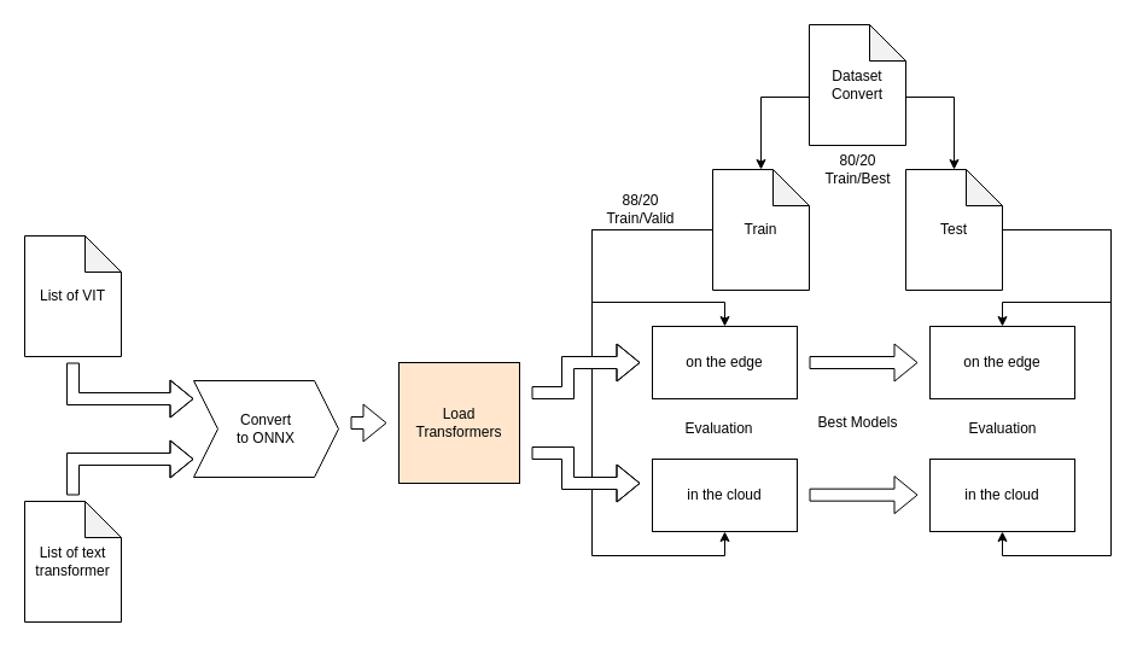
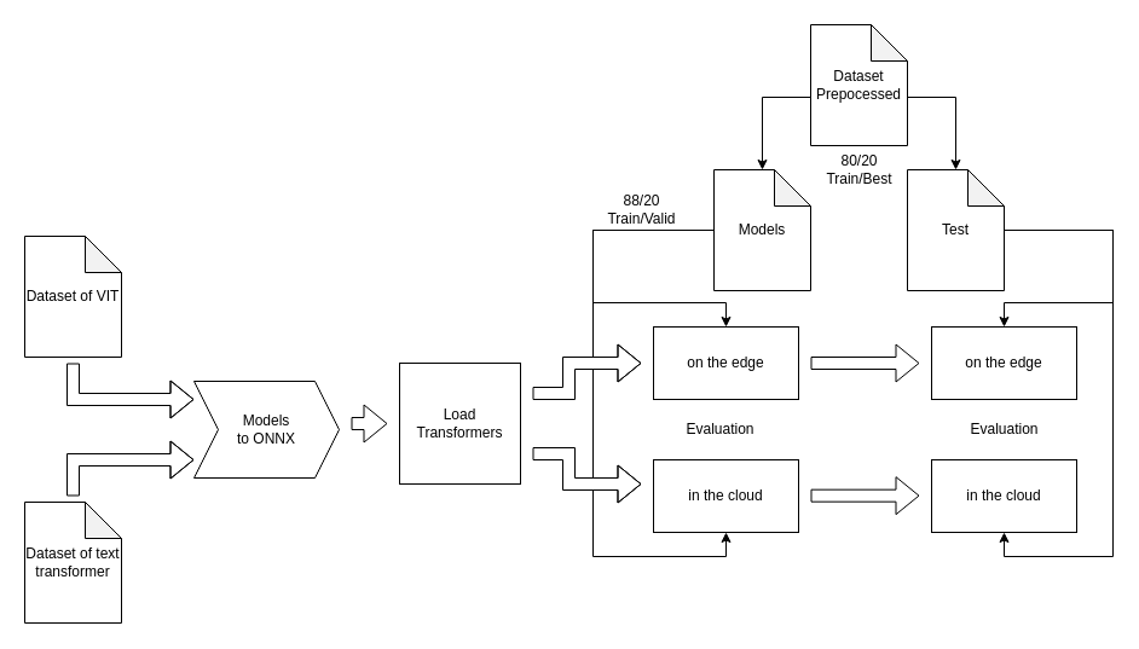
  <mxCell id="0" />
  <mxCell id="1" parent="0" />
  <mxCell id="2" value="" style="shape=flexArrow;endArrow=classic;html=1;rounded=0;" parent="1" edge="1"><mxGeometry width="50" height="50" relative="1" as="geometry"><mxPoint x="60" y="300" as="sourcePoint" /><mxPoint x="160" y="330" as="targetPoint" /><Array as="points"><mxPoint x="60" y="330" /></Array></mxGeometry></mxCell>
- <mxCell id="3" value="List of VIT" style="shape=note;whiteSpace=wrap;html=1;backgroundOutline=1;darkOpacity=0.05;" parent="1" vertex="1"><mxGeometry x="20" y="195" width="80" height="100" as="geometry" /></mxCell>
- <mxCell id="4" value="List of text transformer" style="shape=note;whiteSpace=wrap;html=1;backgroundOutline=1;darkOpacity=0.05;" parent="1" vertex="1"><mxGeometry x="20" y="415" width="80" height="100" as="geometry" /></mxCell>
+ <mxCell id="3" value="Dataset of VIT" style="shape=note;whiteSpace=wrap;html=1;backgroundOutline=1;darkOpacity=0.05;" parent="1" vertex="1"><mxGeometry x="20" y="195" width="80" height="100" as="geometry" /></mxCell>
+ <mxCell id="4" value="Dataset of text transformer" style="shape=note;whiteSpace=wrap;html=1;backgroundOutline=1;darkOpacity=0.05;" parent="1" vertex="1"><mxGeometry x="20" y="415" width="80" height="100" as="geometry" /></mxCell>
  <mxCell id="5" value="" style="shape=flexArrow;endArrow=classic;html=1;rounded=0;" parent="1" edge="1"><mxGeometry width="50" height="50" relative="1" as="geometry"><mxPoint x="60" y="410" as="sourcePoint" /><mxPoint x="160" y="380" as="targetPoint" /><Array as="points"><mxPoint x="60" y="380" /></Array></mxGeometry></mxCell>
- <mxCell id="6" value="Load Transformers" style="whiteSpace=wrap;html=1;aspect=fixed;fillColor=#ffe6cc;" parent="1" vertex="1"><mxGeometry x="330" y="300" width="100" height="100" as="geometry" /></mxCell>
- <mxCell id="7" value="Dataset&lt;br&gt;Convert" style="shape=note;whiteSpace=wrap;html=1;backgroundOutline=1;darkOpacity=0.05;" parent="1" vertex="1"><mxGeometry x="670" width="80" height="100" as="geometry" y="20" /></mxCell>
+ <mxCell id="6" value="Load Transformers" style="whiteSpace=wrap;html=1;aspect=fixed;" parent="1" vertex="1"><mxGeometry x="330" y="300" width="100" height="100" as="geometry" /></mxCell>
+ <mxCell id="7" value="Dataset&lt;br&gt;Prepocessed" style="shape=note;whiteSpace=wrap;html=1;backgroundOutline=1;darkOpacity=0.05;" parent="1" vertex="1"><mxGeometry x="670" width="80" height="100" as="geometry" y="20" /></mxCell>
  <mxCell id="8" value="" style="endArrow=classic;html=1;rounded=0;" parent="1" edge="1"><mxGeometry width="50" height="50" relative="1" as="geometry"><mxPoint x="670" y="80" as="sourcePoint" /><mxPoint x="630" y="140" as="targetPoint" /><Array as="points"><mxPoint x="630" y="80" /></Array></mxGeometry></mxCell>
  <mxCell id="9" value="" style="endArrow=classic;html=1;rounded=0;" parent="1" edge="1"><mxGeometry width="50" height="50" relative="1" as="geometry"><mxPoint x="750" y="80" as="sourcePoint" /><mxPoint x="790" y="140" as="targetPoint" /><Array as="points"><mxPoint x="790" y="80" /></Array></mxGeometry></mxCell>
  <mxCell id="10" style="edgeStyle=orthogonalEdgeStyle;rounded=0;orthogonalLoop=1;jettySize=auto;html=1;exitX=0;exitY=0.5;exitDx=0;exitDy=0;exitPerimeter=0;entryX=0.5;entryY=1;entryDx=0;entryDy=0;" parent="1" source="12" target="17" edge="1"><mxGeometry relative="1" as="geometry"><Array as="points"><mxPoint x="490" y="190" /><mxPoint x="490" y="460" /><mxPoint x="600" y="460" /></Array></mxGeometry></mxCell>
  <mxCell id="11" style="edgeStyle=orthogonalEdgeStyle;rounded=0;orthogonalLoop=1;jettySize=auto;html=1;entryX=0.5;entryY=0;entryDx=0;entryDy=0;" parent="1" source="12" target="16" edge="1"><mxGeometry relative="1" as="geometry"><Array as="points"><mxPoint x="490" y="190" /><mxPoint x="490" y="250" /><mxPoint x="600" y="250" /></Array></mxGeometry></mxCell>
- <mxCell id="12" value="Train" style="shape=note;whiteSpace=wrap;html=1;backgroundOutline=1;darkOpacity=0.05;" parent="1" vertex="1"><mxGeometry x="590" y="140" width="80" height="100" as="geometry" /></mxCell>
+ <mxCell id="12" value="Models" style="shape=note;whiteSpace=wrap;html=1;backgroundOutline=1;darkOpacity=0.05;" parent="1" vertex="1"><mxGeometry x="590" y="140" width="80" height="100" as="geometry" /></mxCell>
  <mxCell id="13" style="edgeStyle=orthogonalEdgeStyle;rounded=0;orthogonalLoop=1;jettySize=auto;html=1;entryX=0.5;entryY=0;entryDx=0;entryDy=0;" parent="1" source="15" target="23" edge="1"><mxGeometry relative="1" as="geometry"><mxPoint x="860" y="250" as="targetPoint" /><Array as="points"><mxPoint x="920" y="190" /><mxPoint x="920" y="250" /><mxPoint x="830" y="250" /></Array></mxGeometry></mxCell>
  <mxCell id="14" style="edgeStyle=orthogonalEdgeStyle;rounded=0;orthogonalLoop=1;jettySize=auto;html=1;entryX=0.5;entryY=1;entryDx=0;entryDy=0;" parent="1" source="15" target="24" edge="1"><mxGeometry relative="1" as="geometry"><Array as="points"><mxPoint x="920" y="190" /><mxPoint x="920" y="460" /><mxPoint x="830" y="460" /></Array></mxGeometry></mxCell>
  <mxCell id="15" value="Test" style="shape=note;whiteSpace=wrap;html=1;backgroundOutline=1;darkOpacity=0.05;" parent="1" vertex="1"><mxGeometry x="750" y="140" width="80" height="100" as="geometry" /></mxCell>
  <mxCell id="16" value="on the edge" style="rounded=0;whiteSpace=wrap;html=1;" parent="1" vertex="1"><mxGeometry x="540" y="270" width="120" height="60" as="geometry" /></mxCell>
  <mxCell id="17" value="in the cloud" style="rounded=0;whiteSpace=wrap;html=1;" parent="1" vertex="1"><mxGeometry x="540" y="380" width="120" height="60" as="geometry" /></mxCell>
  <mxCell id="18" value="" style="shape=flexArrow;endArrow=classic;html=1;rounded=0;fillColor=default;" parent="1" edge="1"><mxGeometry width="50" height="50" relative="1" as="geometry"><mxPoint x="440" y="325" as="sourcePoint" /><mxPoint x="530" y="300" as="targetPoint" /><Array as="points"><mxPoint x="470" y="325" /><mxPoint x="470" y="300" /></Array></mxGeometry></mxCell>
  <mxCell id="19" value="" style="shape=flexArrow;endArrow=classic;html=1;rounded=0;fillColor=default;" parent="1" edge="1"><mxGeometry width="50" height="50" relative="1" as="geometry"><mxPoint x="440" y="375" as="sourcePoint" /><mxPoint x="530" y="400" as="targetPoint" /><Array as="points"><mxPoint x="470" y="375" /><mxPoint x="470" y="400" /></Array></mxGeometry></mxCell>
  <mxCell id="20" value="" style="shape=flexArrow;endArrow=classic;html=1;rounded=0;" parent="1" edge="1"><mxGeometry width="50" height="50" relative="1" as="geometry"><mxPoint x="670" y="300" as="sourcePoint" /><mxPoint x="760" y="300" as="targetPoint" /></mxGeometry></mxCell>
- <mxCell id="21" value="Best Models" style="text;html=1;align=center;verticalAlign=middle;resizable=0;points=[];autosize=1;strokeColor=none;fillColor=none;" parent="1" vertex="1"><mxGeometry x="665" y="335" width="90" height="30" as="geometry" /></mxCell>
  <mxCell id="22" value="" style="shape=flexArrow;endArrow=classic;html=1;rounded=0;" parent="1" edge="1"><mxGeometry width="50" height="50" relative="1" as="geometry"><mxPoint x="670" y="409.66" as="sourcePoint" /><mxPoint x="760" y="409.66" as="targetPoint" /></mxGeometry></mxCell>
  <mxCell id="23" value="on the edge" style="rounded=0;whiteSpace=wrap;html=1;" parent="1" vertex="1"><mxGeometry x="770" y="270" width="120" height="60" as="geometry" /></mxCell>
  <mxCell id="24" value="in the cloud" style="rounded=0;whiteSpace=wrap;html=1;" parent="1" vertex="1"><mxGeometry x="770" y="380" width="120" height="60" as="geometry" /></mxCell>
  <mxCell id="25" value="88/20&lt;br&gt;Train/Valid" style="text;html=1;align=center;verticalAlign=middle;resizable=0;points=[];autosize=1;strokeColor=none;fillColor=none;" parent="1" vertex="1"><mxGeometry x="490" y="153" width="80" height="40" as="geometry" /></mxCell>
  <mxCell id="26" value="80/20&lt;br&gt;Train/Best" style="text;html=1;align=center;verticalAlign=middle;resizable=0;points=[];autosize=1;strokeColor=none;fillColor=none;" parent="1" vertex="1"><mxGeometry x="670" y="120" width="80" height="40" as="geometry" /></mxCell>
  <mxCell id="27" value="Evaluation" style="text;html=1;align=center;verticalAlign=middle;resizable=0;points=[];autosize=1;strokeColor=none;fillColor=none;" parent="1" vertex="1"><mxGeometry x="555" y="340" width="80" height="30" as="geometry" /></mxCell>
  <mxCell id="28" value="Evaluation" style="text;html=1;align=center;verticalAlign=middle;resizable=0;points=[];autosize=1;strokeColor=none;fillColor=none;" parent="1" vertex="1"><mxGeometry x="790" y="340" width="80" height="30" as="geometry" /></mxCell>
- <mxCell id="29" value="Convert &lt;br&gt;to ONNX" style="shape=step;perimeter=stepPerimeter;whiteSpace=wrap;html=1;fixedSize=1;" vertex="1" parent="1"><mxGeometry x="160" y="315" width="120" height="80" as="geometry" /></mxCell>
+ <mxCell id="29" value="Models &lt;br&gt;to ONNX" style="shape=step;perimeter=stepPerimeter;whiteSpace=wrap;html=1;fixedSize=1;" vertex="1" parent="1"><mxGeometry x="160" y="315" width="120" height="80" as="geometry" /></mxCell>
  <mxCell id="30" value="" style="shape=flexArrow;endArrow=classic;html=1;rounded=0;" edge="1" parent="1"><mxGeometry width="50" height="50" relative="1" as="geometry"><mxPoint x="290" y="350" as="sourcePoint" /><mxPoint x="320" y="350" as="targetPoint" /></mxGeometry></mxCell>
